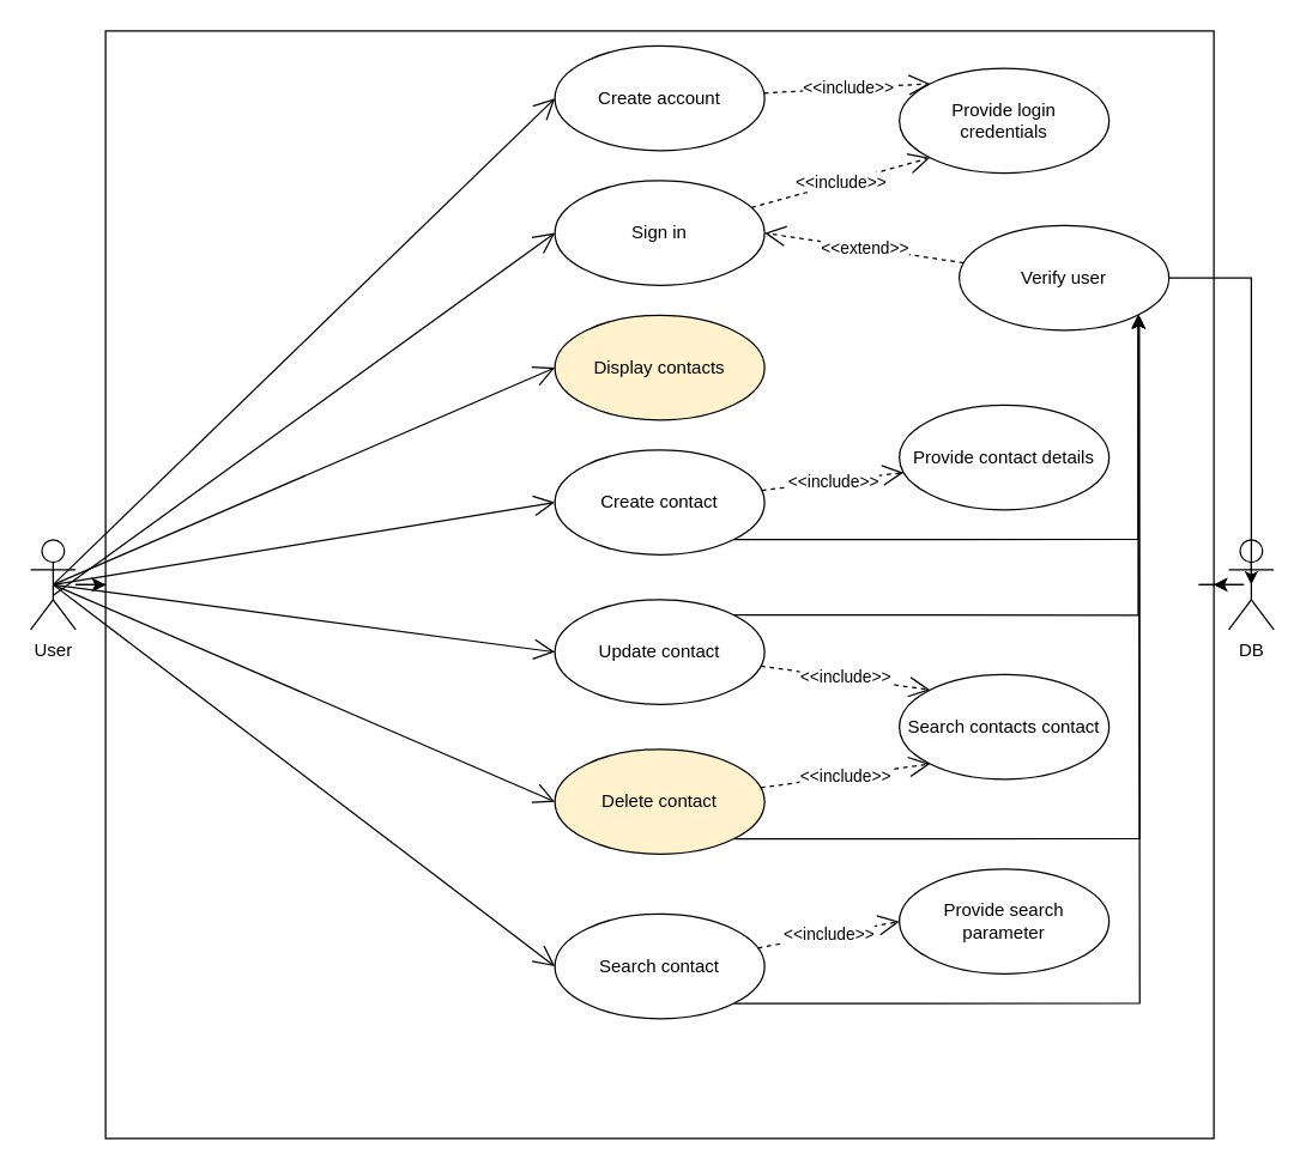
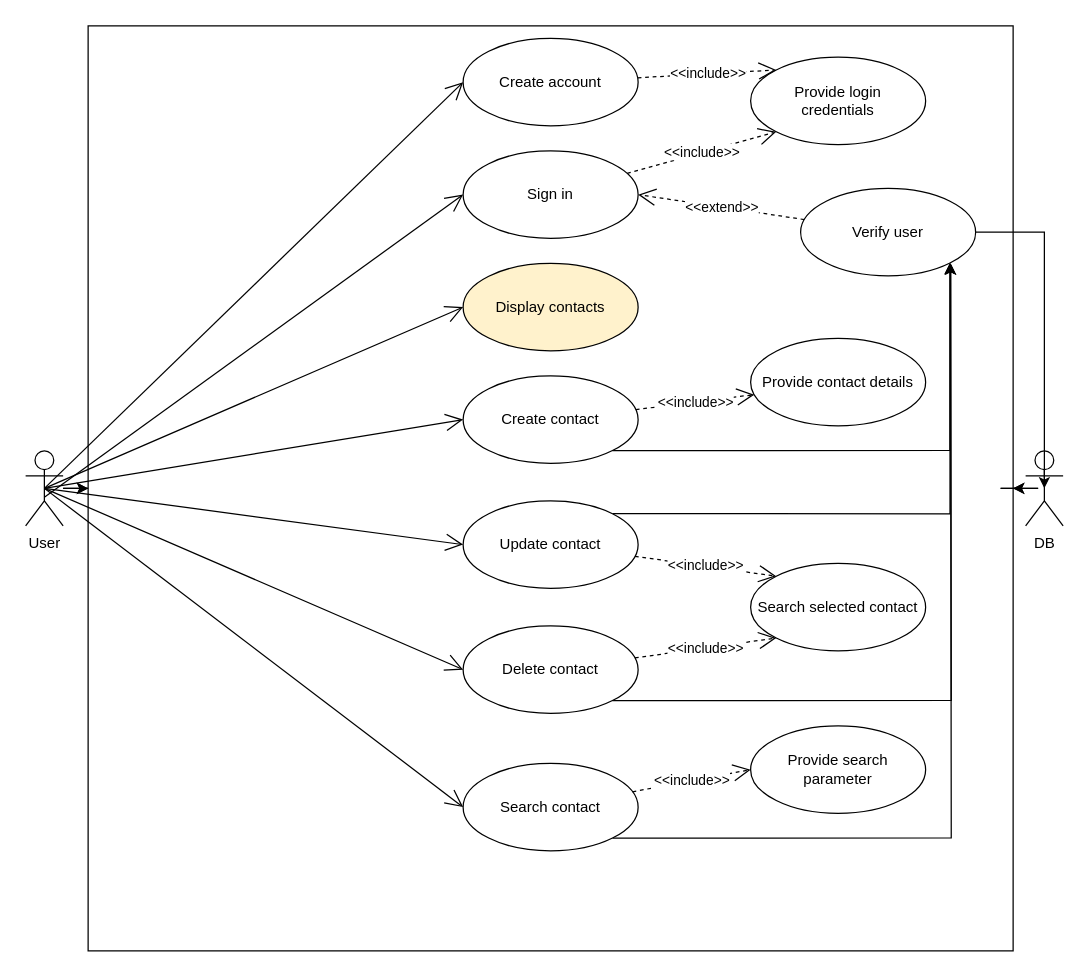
  <mxCell id="0" />
  <mxCell id="1" parent="0" />
  <mxCell id="2" value="" style="whiteSpace=wrap;html=1;aspect=fixed;" parent="1" vertex="1"><mxGeometry x="70" y="20" width="740" height="740" as="geometry" /></mxCell>
  <mxCell id="3" value="" style="edgeStyle=orthogonalEdgeStyle;rounded=0;orthogonalLoop=1;jettySize=auto;html=1;" parent="1" source="5" target="2" edge="1"><mxGeometry relative="1" as="geometry" /></mxCell>
  <mxCell id="4" value="" style="edgeStyle=orthogonalEdgeStyle;rounded=0;orthogonalLoop=1;jettySize=auto;html=1;" parent="1" source="5" target="2" edge="1"><mxGeometry relative="1" as="geometry" /></mxCell>
  <mxCell id="5" value="&lt;div&gt;User&lt;/div&gt;" style="shape=umlActor;verticalLabelPosition=bottom;verticalAlign=top;html=1;" parent="1" vertex="1"><mxGeometry x="20" y="360" width="30" height="60" as="geometry" /></mxCell>
  <mxCell id="6" value="" style="edgeStyle=orthogonalEdgeStyle;rounded=0;orthogonalLoop=1;jettySize=auto;html=1;" parent="1" source="8" target="2" edge="1"><mxGeometry relative="1" as="geometry" /></mxCell>
  <mxCell id="7" value="" style="edgeStyle=orthogonalEdgeStyle;rounded=0;orthogonalLoop=1;jettySize=auto;html=1;" parent="1" source="8" target="2" edge="1"><mxGeometry relative="1" as="geometry" /></mxCell>
  <mxCell id="8" value="&lt;div&gt;DB&lt;/div&gt;" style="shape=umlActor;verticalLabelPosition=bottom;verticalAlign=top;html=1;" parent="1" vertex="1"><mxGeometry x="820" y="360" width="30" height="60" as="geometry" /></mxCell>
  <mxCell id="9" value="Create account" style="ellipse;whiteSpace=wrap;html=1;" parent="1" vertex="1"><mxGeometry x="370" y="30" width="140" height="70" as="geometry" /></mxCell>
  <mxCell id="10" value="&lt;div&gt;Sign in&lt;/div&gt;" style="ellipse;whiteSpace=wrap;html=1;" parent="1" vertex="1"><mxGeometry x="370" y="120" width="140" height="70" as="geometry" /></mxCell>
  <mxCell id="11" value="Display contacts" style="ellipse;whiteSpace=wrap;html=1;fillColor=#fff2cc;" parent="1" vertex="1"><mxGeometry x="370" y="210" width="140" height="70" as="geometry" /></mxCell>
  <mxCell id="12" style="edgeStyle=orthogonalEdgeStyle;rounded=0;orthogonalLoop=1;jettySize=auto;html=1;exitX=1;exitY=1;exitDx=0;exitDy=0;entryX=1;entryY=1;entryDx=0;entryDy=0;" edge="1" parent="1" source="13" target="30"><mxGeometry relative="1" as="geometry" /></mxCell>
  <mxCell id="13" value="Create contact" style="ellipse;whiteSpace=wrap;html=1;" vertex="1" parent="1"><mxGeometry x="370" y="300" width="140" height="70" as="geometry" /></mxCell>
  <mxCell id="14" value="Provide contact details" style="ellipse;whiteSpace=wrap;html=1;" vertex="1" parent="1"><mxGeometry x="600" y="270" width="140" height="70" as="geometry" /></mxCell>
  <mxCell id="15" value="&amp;lt;&amp;lt;include&amp;gt;&amp;gt;" style="endArrow=open;endSize=12;dashed=1;html=1;rounded=0;entryX=0.021;entryY=0.643;entryDx=0;entryDy=0;entryPerimeter=0;" edge="1" parent="1" source="13" target="14"><mxGeometry width="160" relative="1" as="geometry"><mxPoint x="510" y="335" as="sourcePoint" /><mxPoint x="670" y="335" as="targetPoint" /></mxGeometry></mxCell>
  <mxCell id="16" style="edgeStyle=orthogonalEdgeStyle;rounded=0;orthogonalLoop=1;jettySize=auto;html=1;exitX=1;exitY=0;exitDx=0;exitDy=0;entryX=1;entryY=1;entryDx=0;entryDy=0;" edge="1" parent="1" source="17" target="30"><mxGeometry relative="1" as="geometry" /></mxCell>
  <mxCell id="17" value="Update contact" style="ellipse;whiteSpace=wrap;html=1;" vertex="1" parent="1"><mxGeometry x="370" y="400" width="140" height="70" as="geometry" /></mxCell>
  <mxCell id="18" style="edgeStyle=orthogonalEdgeStyle;rounded=0;orthogonalLoop=1;jettySize=auto;html=1;exitX=1;exitY=1;exitDx=0;exitDy=0;" edge="1" parent="1" source="19"><mxGeometry relative="1" as="geometry"><mxPoint x="760" y="210" as="targetPoint" /></mxGeometry></mxCell>
- <mxCell id="19" value="Delete contact" style="ellipse;whiteSpace=wrap;html=1;fillColor=#fff2cc;" vertex="1" parent="1"><mxGeometry x="370" y="500" width="140" height="70" as="geometry" /></mxCell>
+ <mxCell id="19" value="Delete contact" style="ellipse;whiteSpace=wrap;html=1;" vertex="1" parent="1"><mxGeometry x="370" y="500" width="140" height="70" as="geometry" /></mxCell>
  <mxCell id="20" style="edgeStyle=orthogonalEdgeStyle;rounded=0;orthogonalLoop=1;jettySize=auto;html=1;exitX=1;exitY=1;exitDx=0;exitDy=0;" edge="1" parent="1" source="21"><mxGeometry relative="1" as="geometry"><mxPoint x="760" y="210" as="targetPoint" /></mxGeometry></mxCell>
  <mxCell id="21" value="Search contact" style="ellipse;whiteSpace=wrap;html=1;" vertex="1" parent="1"><mxGeometry x="370" y="610" width="140" height="70" as="geometry" /></mxCell>
- <mxCell id="22" value="Search contacts contact" style="ellipse;whiteSpace=wrap;html=1;" vertex="1" parent="1"><mxGeometry x="600" y="450" width="140" height="70" as="geometry" /></mxCell>
+ <mxCell id="22" value="Search selected contact" style="ellipse;whiteSpace=wrap;html=1;" vertex="1" parent="1"><mxGeometry x="600" y="450" width="140" height="70" as="geometry" /></mxCell>
  <mxCell id="23" value="&amp;lt;&amp;lt;include&amp;gt;&amp;gt;" style="endArrow=open;endSize=12;dashed=1;html=1;rounded=0;entryX=0;entryY=0;entryDx=0;entryDy=0;" edge="1" parent="1" source="17" target="22"><mxGeometry width="160" relative="1" as="geometry"><mxPoint x="510" y="435" as="sourcePoint" /><mxPoint x="670" y="435" as="targetPoint" /></mxGeometry></mxCell>
  <mxCell id="24" value="&amp;lt;&amp;lt;include&amp;gt;&amp;gt;" style="endArrow=open;endSize=12;dashed=1;html=1;rounded=0;entryX=0;entryY=1;entryDx=0;entryDy=0;" edge="1" parent="1" source="19" target="22"><mxGeometry width="160" relative="1" as="geometry"><mxPoint x="510" y="535" as="sourcePoint" /><mxPoint x="670" y="535" as="targetPoint" /></mxGeometry></mxCell>
  <mxCell id="25" value="&lt;div&gt;Provide search&lt;/div&gt;&lt;div&gt;parameter&lt;br&gt;&lt;/div&gt;" style="ellipse;whiteSpace=wrap;html=1;" vertex="1" parent="1"><mxGeometry x="600" y="580" width="140" height="70" as="geometry" /></mxCell>
  <mxCell id="26" value="&amp;lt;&amp;lt;include&amp;gt;&amp;gt;" style="endArrow=open;endSize=12;dashed=1;html=1;rounded=0;entryX=0;entryY=0.5;entryDx=0;entryDy=0;" edge="1" parent="1" source="21" target="25"><mxGeometry width="160" relative="1" as="geometry"><mxPoint x="510" y="645" as="sourcePoint" /><mxPoint x="670" y="645" as="targetPoint" /></mxGeometry></mxCell>
  <mxCell id="27" value="&lt;div&gt;Provide login&lt;/div&gt;&lt;div&gt;credentials&lt;br&gt;&lt;/div&gt;" style="ellipse;whiteSpace=wrap;html=1;" vertex="1" parent="1"><mxGeometry x="600" y="45" width="140" height="70" as="geometry" /></mxCell>
  <mxCell id="28" value="&amp;lt;&amp;lt;include&amp;gt;&amp;gt;" style="endArrow=open;endSize=12;dashed=1;html=1;rounded=0;entryX=0;entryY=0;entryDx=0;entryDy=0;" edge="1" parent="1" source="9" target="27"><mxGeometry width="160" relative="1" as="geometry"><mxPoint x="510" y="65" as="sourcePoint" /><mxPoint x="670" y="65" as="targetPoint" /></mxGeometry></mxCell>
  <mxCell id="29" value="&amp;lt;&amp;lt;include&amp;gt;&amp;gt;" style="endArrow=open;endSize=12;dashed=1;html=1;rounded=0;entryX=0;entryY=1;entryDx=0;entryDy=0;" edge="1" parent="1" source="10" target="27"><mxGeometry width="160" relative="1" as="geometry"><mxPoint x="510" y="155" as="sourcePoint" /><mxPoint x="670" y="155" as="targetPoint" /></mxGeometry></mxCell>
  <mxCell id="30" value="Verify user" style="ellipse;whiteSpace=wrap;html=1;" vertex="1" parent="1"><mxGeometry x="640" y="150" width="140" height="70" as="geometry" /></mxCell>
  <mxCell id="31" value="&amp;lt;&amp;lt;extend&amp;gt;&amp;gt;" style="endArrow=open;endSize=12;dashed=1;html=1;rounded=0;entryX=1;entryY=0.5;entryDx=0;entryDy=0;" edge="1" parent="1" source="30" target="10"><mxGeometry width="160" relative="1" as="geometry"><mxPoint x="440" y="185" as="sourcePoint" /><mxPoint x="440" y="185" as="targetPoint" /></mxGeometry></mxCell>
  <mxCell id="32" style="edgeStyle=orthogonalEdgeStyle;rounded=0;orthogonalLoop=1;jettySize=auto;html=1;exitX=1;exitY=0.5;exitDx=0;exitDy=0;entryX=0.5;entryY=0.5;entryDx=0;entryDy=0;entryPerimeter=0;" edge="1" parent="1" source="30" target="8"><mxGeometry relative="1" as="geometry" /></mxCell>
  <mxCell id="33" value="" style="endArrow=open;endFill=1;endSize=12;html=1;rounded=0;exitX=0.5;exitY=0.5;exitDx=0;exitDy=0;exitPerimeter=0;entryX=0;entryY=0.5;entryDx=0;entryDy=0;" edge="1" parent="1" source="5" target="9"><mxGeometry width="160" relative="1" as="geometry"><mxPoint x="90" y="390" as="sourcePoint" /><mxPoint x="250" y="390" as="targetPoint" /></mxGeometry></mxCell>
  <mxCell id="34" value="" style="endArrow=open;endFill=1;endSize=12;html=1;rounded=0;exitX=0.5;exitY=0.617;exitDx=0;exitDy=0;exitPerimeter=0;entryX=0;entryY=0.5;entryDx=0;entryDy=0;" edge="1" parent="1" source="5" target="10"><mxGeometry width="160" relative="1" as="geometry"><mxPoint x="120" y="389.5" as="sourcePoint" /><mxPoint x="280" y="389.5" as="targetPoint" /></mxGeometry></mxCell>
  <mxCell id="35" value="" style="endArrow=open;endFill=1;endSize=12;html=1;rounded=0;exitX=0.5;exitY=0.5;exitDx=0;exitDy=0;exitPerimeter=0;entryX=0;entryY=0.5;entryDx=0;entryDy=0;" edge="1" parent="1" source="5" target="21"><mxGeometry width="160" relative="1" as="geometry"><mxPoint x="350" y="380" as="sourcePoint" /><mxPoint x="510" y="380" as="targetPoint" /></mxGeometry></mxCell>
  <mxCell id="36" value="" style="endArrow=open;endFill=1;endSize=12;html=1;rounded=0;exitX=0.5;exitY=0.5;exitDx=0;exitDy=0;exitPerimeter=0;entryX=0;entryY=0.5;entryDx=0;entryDy=0;" edge="1" parent="1" source="5" target="19"><mxGeometry width="160" relative="1" as="geometry"><mxPoint x="350" y="380" as="sourcePoint" /><mxPoint x="510" y="380" as="targetPoint" /></mxGeometry></mxCell>
  <mxCell id="37" value="" style="endArrow=open;endFill=1;endSize=12;html=1;rounded=0;exitX=0.5;exitY=0.5;exitDx=0;exitDy=0;exitPerimeter=0;entryX=0;entryY=0.5;entryDx=0;entryDy=0;" edge="1" parent="1" source="5" target="17"><mxGeometry width="160" relative="1" as="geometry"><mxPoint x="350" y="380" as="sourcePoint" /><mxPoint x="510" y="380" as="targetPoint" /></mxGeometry></mxCell>
  <mxCell id="38" value="" style="endArrow=open;endFill=1;endSize=12;html=1;rounded=0;exitX=0.5;exitY=0.5;exitDx=0;exitDy=0;exitPerimeter=0;entryX=0;entryY=0.5;entryDx=0;entryDy=0;" edge="1" parent="1" source="5" target="13"><mxGeometry width="160" relative="1" as="geometry"><mxPoint x="350" y="380" as="sourcePoint" /><mxPoint x="510" y="380" as="targetPoint" /></mxGeometry></mxCell>
  <mxCell id="39" value="" style="endArrow=open;endFill=1;endSize=12;html=1;rounded=0;exitX=0.5;exitY=0.5;exitDx=0;exitDy=0;exitPerimeter=0;entryX=0;entryY=0.5;entryDx=0;entryDy=0;" edge="1" parent="1" source="5" target="11"><mxGeometry width="160" relative="1" as="geometry"><mxPoint x="350" y="380" as="sourcePoint" /><mxPoint x="510" y="380" as="targetPoint" /></mxGeometry></mxCell>
